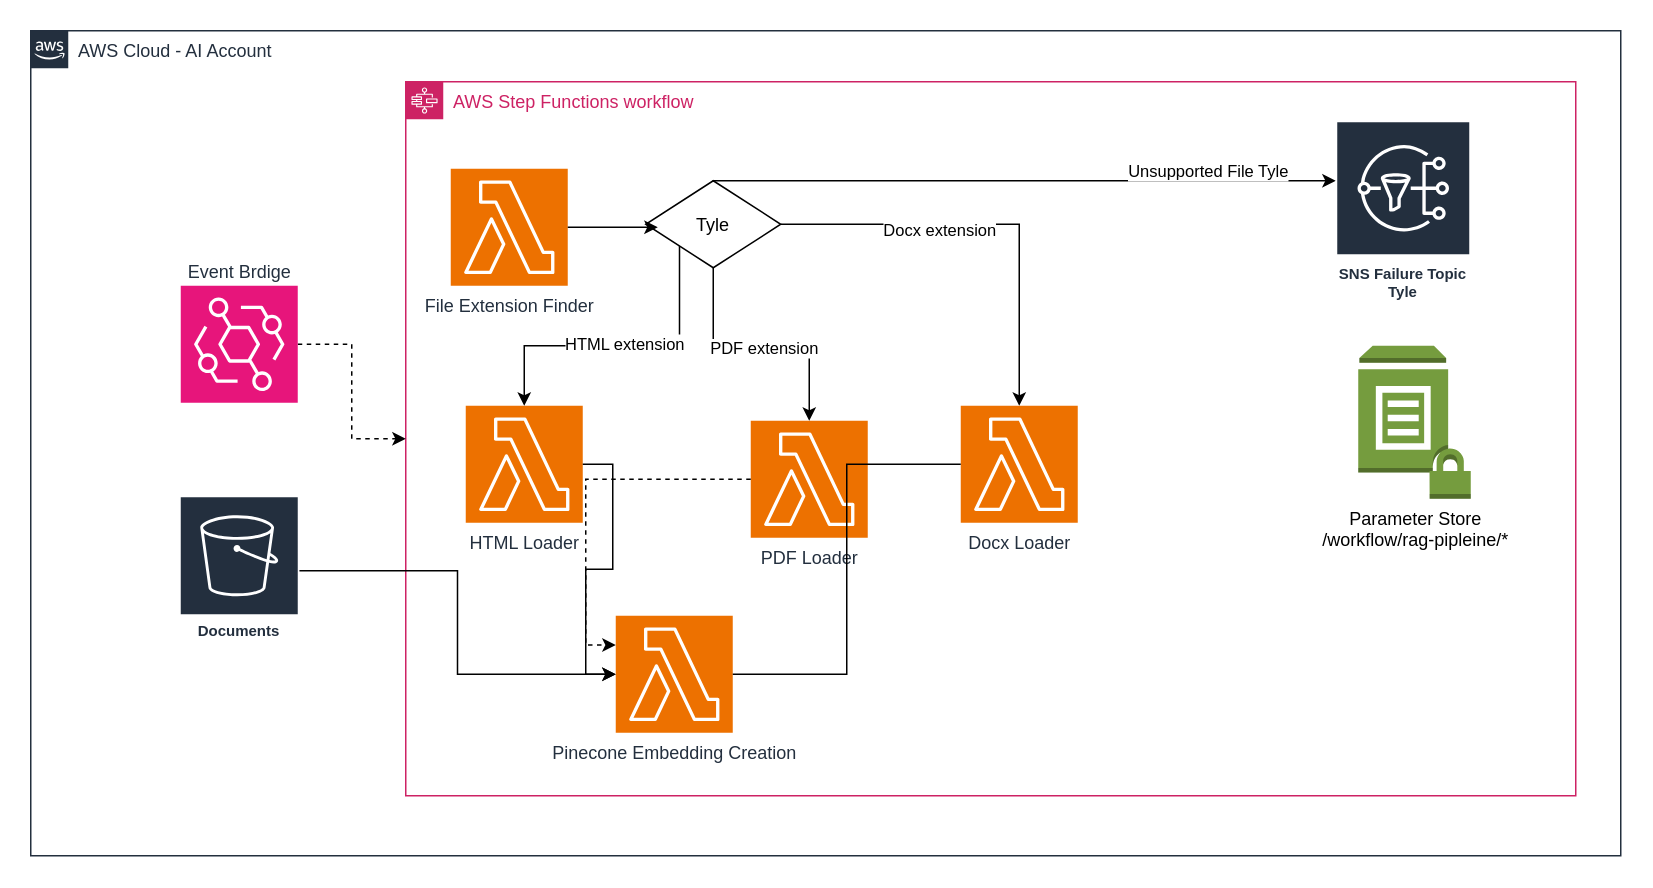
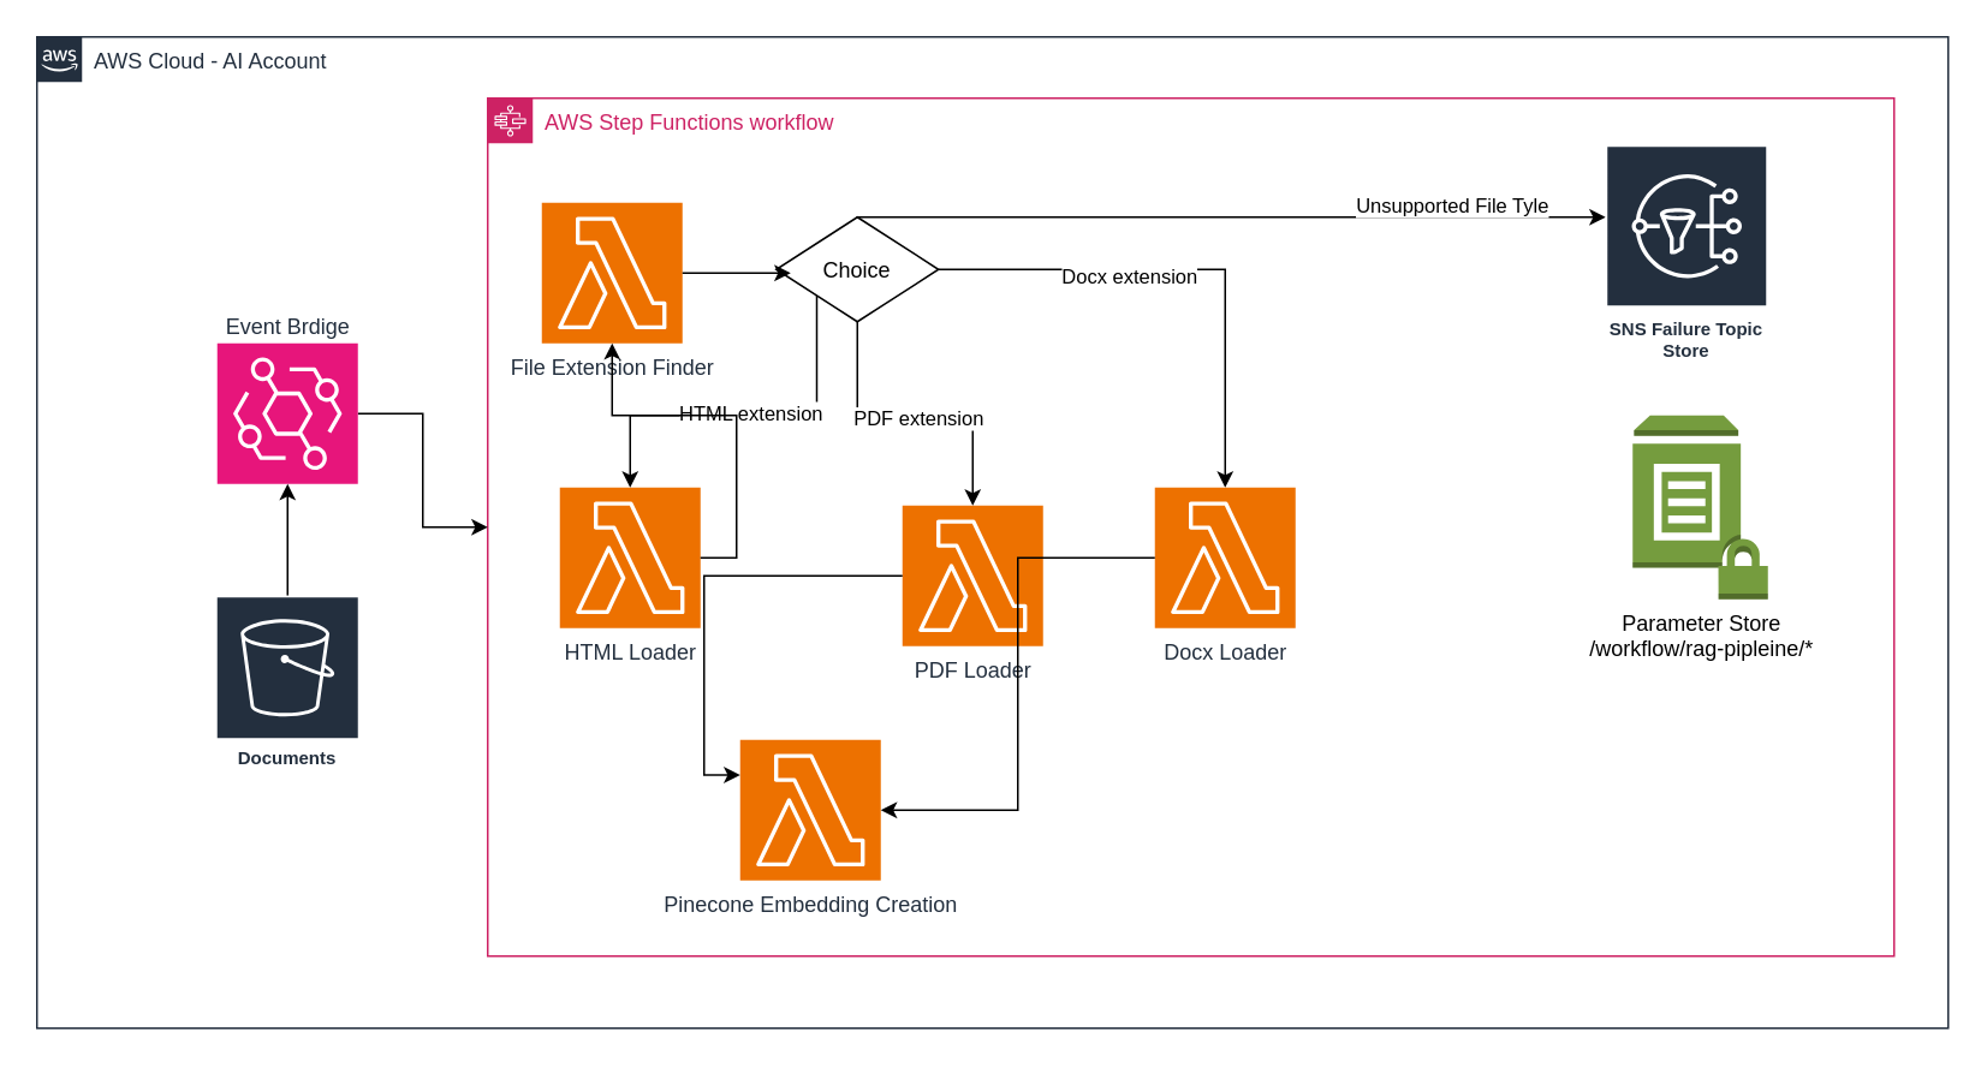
  <mxCell id="0" />
  <mxCell id="1" parent="0" />
  <mxCell id="2" value="AWS Cloud - AI Account" style="points=[[0,0],[0.25,0],[0.5,0],[0.75,0],[1,0],[1,0.25],[1,0.5],[1,0.75],[1,1],[0.75,1],[0.5,1],[0.25,1],[0,1],[0,0.75],[0,0.5],[0,0.25]];outlineConnect=0;gradientColor=none;html=1;whiteSpace=wrap;fontSize=12;fontStyle=0;container=1;pointerEvents=0;collapsible=0;recursiveResize=0;shape=mxgraph.aws4.group;grIcon=mxgraph.aws4.group_aws_cloud_alt;strokeColor=#232F3E;fillColor=none;verticalAlign=top;align=left;spacingLeft=30;fontColor=#232F3E;dashed=0;" vertex="1" parent="1"><mxGeometry x="20" y="20" width="1060" height="550" as="geometry" /></mxCell>
  <mxCell id="3" value="AWS Step Functions workflow" style="points=[[0,0],[0.25,0],[0.5,0],[0.75,0],[1,0],[1,0.25],[1,0.5],[1,0.75],[1,1],[0.75,1],[0.5,1],[0.25,1],[0,1],[0,0.75],[0,0.5],[0,0.25]];outlineConnect=0;gradientColor=none;html=1;whiteSpace=wrap;fontSize=12;fontStyle=0;container=1;pointerEvents=0;collapsible=0;recursiveResize=0;shape=mxgraph.aws4.group;grIcon=mxgraph.aws4.group_aws_step_functions_workflow;strokeColor=#CD2264;fillColor=none;verticalAlign=top;align=left;spacingLeft=30;fontColor=#CD2264;dashed=0;" vertex="1" parent="2"><mxGeometry x="250" y="34" width="780" height="476" as="geometry" /></mxCell>
  <mxCell id="4" value="File Extension Finder" style="sketch=0;points=[[0,0,0],[0.25,0,0],[0.5,0,0],[0.75,0,0],[1,0,0],[0,1,0],[0.25,1,0],[0.5,1,0],[0.75,1,0],[1,1,0],[0,0.25,0],[0,0.5,0],[0,0.75,0],[1,0.25,0],[1,0.5,0],[1,0.75,0]];outlineConnect=0;fontColor=#232F3E;fillColor=#ED7100;strokeColor=#ffffff;dashed=0;verticalLabelPosition=bottom;verticalAlign=top;align=center;html=1;fontSize=12;fontStyle=0;aspect=fixed;shape=mxgraph.aws4.resourceIcon;resIcon=mxgraph.aws4.lambda;" vertex="1" parent="3"><mxGeometry x="30" y="58" width="78" height="78" as="geometry" /></mxCell>
  <mxCell id="5" value="HTML Loader" style="sketch=0;points=[[0,0,0],[0.25,0,0],[0.5,0,0],[0.75,0,0],[1,0,0],[0,1,0],[0.25,1,0],[0.5,1,0],[0.75,1,0],[1,1,0],[0,0.25,0],[0,0.5,0],[0,0.75,0],[1,0.25,0],[1,0.5,0],[1,0.75,0]];outlineConnect=0;fontColor=#232F3E;fillColor=#ED7100;strokeColor=#ffffff;dashed=0;verticalLabelPosition=bottom;verticalAlign=top;align=center;html=1;fontSize=12;fontStyle=0;aspect=fixed;shape=mxgraph.aws4.resourceIcon;resIcon=mxgraph.aws4.lambda;" vertex="1" parent="3"><mxGeometry x="40" y="216" width="78" height="78" as="geometry" /></mxCell>
  <mxCell id="6" style="edgeStyle=orthogonalEdgeStyle;rounded=0;orthogonalLoop=1;jettySize=auto;html=1;exitX=1;exitY=0.5;exitDx=0;exitDy=0;" edge="1" parent="3" source="10" target="13"><mxGeometry relative="1" as="geometry" /></mxCell>
  <mxCell id="7" value="Docx extension" style="edgeLabel;html=1;align=center;verticalAlign=middle;resizable=0;points=[];" vertex="1" connectable="0" parent="6"><mxGeometry x="-0.25" y="-3" relative="1" as="geometry"><mxPoint as="offset" /></mxGeometry></mxCell>
  <mxCell id="8" style="edgeStyle=orthogonalEdgeStyle;rounded=0;orthogonalLoop=1;jettySize=auto;html=1;exitX=0.5;exitY=0;exitDx=0;exitDy=0;" edge="1" parent="3"><mxGeometry relative="1" as="geometry"><mxPoint x="205" y="86" as="sourcePoint" /><mxPoint x="620" y="66" as="targetPoint" /><Array as="points"><mxPoint x="205" y="66" /></Array></mxGeometry></mxCell>
  <mxCell id="9" value="Unsupported File Tyle" style="edgeLabel;html=1;align=center;verticalAlign=bottom;resizable=0;points=[];labelPosition=center;verticalLabelPosition=top;" vertex="1" connectable="0" parent="8"><mxGeometry x="0.605" y="-2" relative="1" as="geometry"><mxPoint as="offset" /></mxGeometry></mxCell>
- <mxCell id="10" value="Tyle" style="rhombus;" vertex="1" parent="3"><mxGeometry x="160" y="66" width="90" height="58" as="geometry" /></mxCell>
+ <mxCell id="10" value="Choice" style="rhombus;" vertex="1" parent="3"><mxGeometry x="160" y="66" width="90" height="58" as="geometry" /></mxCell>
  <mxCell id="11" style="edgeStyle=orthogonalEdgeStyle;rounded=0;orthogonalLoop=1;jettySize=auto;html=1;exitX=1;exitY=0.5;exitDx=0;exitDy=0;exitPerimeter=0;entryX=0.089;entryY=0.534;entryDx=0;entryDy=0;entryPerimeter=0;" edge="1" parent="3" source="4" target="10"><mxGeometry relative="1" as="geometry" /></mxCell>
  <mxCell id="12" value="PDF Loader" style="sketch=0;points=[[0,0,0],[0.25,0,0],[0.5,0,0],[0.75,0,0],[1,0,0],[0,1,0],[0.25,1,0],[0.5,1,0],[0.75,1,0],[1,1,0],[0,0.25,0],[0,0.5,0],[0,0.75,0],[1,0.25,0],[1,0.5,0],[1,0.75,0]];outlineConnect=0;fontColor=#232F3E;fillColor=#ED7100;strokeColor=#ffffff;dashed=0;verticalLabelPosition=bottom;verticalAlign=top;align=center;html=1;fontSize=12;fontStyle=0;aspect=fixed;shape=mxgraph.aws4.resourceIcon;resIcon=mxgraph.aws4.lambda;" vertex="1" parent="3"><mxGeometry x="230" y="226" width="78" height="78" as="geometry" /></mxCell>
  <mxCell id="13" value="Docx Loader" style="sketch=0;points=[[0,0,0],[0.25,0,0],[0.5,0,0],[0.75,0,0],[1,0,0],[0,1,0],[0.25,1,0],[0.5,1,0],[0.75,1,0],[1,1,0],[0,0.25,0],[0,0.5,0],[0,0.75,0],[1,0.25,0],[1,0.5,0],[1,0.75,0]];outlineConnect=0;fontColor=#232F3E;fillColor=#ED7100;strokeColor=#ffffff;dashed=0;verticalLabelPosition=bottom;verticalAlign=top;align=center;html=1;fontSize=12;fontStyle=0;aspect=fixed;shape=mxgraph.aws4.resourceIcon;resIcon=mxgraph.aws4.lambda;" vertex="1" parent="3"><mxGeometry x="370" y="216" width="78" height="78" as="geometry" /></mxCell>
  <mxCell id="14" style="edgeStyle=orthogonalEdgeStyle;rounded=0;orthogonalLoop=1;jettySize=auto;html=1;exitX=0;exitY=1;exitDx=0;exitDy=0;entryX=0.5;entryY=0;entryDx=0;entryDy=0;entryPerimeter=0;" edge="1" parent="3" source="10" target="5"><mxGeometry relative="1" as="geometry"><Array as="points"><mxPoint x="183" y="176" /><mxPoint x="79" y="176" /></Array></mxGeometry></mxCell>
  <mxCell id="15" value="HTML extension" style="edgeLabel;html=1;align=center;verticalAlign=middle;resizable=0;points=[];" vertex="1" connectable="0" parent="14"><mxGeometry x="-0.009" y="-2" relative="1" as="geometry"><mxPoint as="offset" /></mxGeometry></mxCell>
  <mxCell id="16" style="edgeStyle=orthogonalEdgeStyle;rounded=0;orthogonalLoop=1;jettySize=auto;html=1;exitX=0.5;exitY=1;exitDx=0;exitDy=0;entryX=0.5;entryY=0;entryDx=0;entryDy=0;entryPerimeter=0;" edge="1" parent="3" source="10" target="12"><mxGeometry relative="1" as="geometry" /></mxCell>
  <mxCell id="17" value="PDF extension" style="edgeLabel;html=1;align=center;verticalAlign=middle;resizable=0;points=[];" vertex="1" connectable="0" parent="16"><mxGeometry x="0.016" y="-2" relative="1" as="geometry"><mxPoint as="offset" /></mxGeometry></mxCell>
  <mxCell id="18" value="Pinecone Embedding Creation" style="sketch=0;points=[[0,0,0],[0.25,0,0],[0.5,0,0],[0.75,0,0],[1,0,0],[0,1,0],[0.25,1,0],[0.5,1,0],[0.75,1,0],[1,1,0],[0,0.25,0],[0,0.5,0],[0,0.75,0],[1,0.25,0],[1,0.5,0],[1,0.75,0]];outlineConnect=0;fontColor=#232F3E;fillColor=#ED7100;strokeColor=#ffffff;dashed=0;verticalLabelPosition=bottom;verticalAlign=top;align=center;html=1;fontSize=12;fontStyle=0;aspect=fixed;shape=mxgraph.aws4.resourceIcon;resIcon=mxgraph.aws4.lambda;" vertex="1" parent="3"><mxGeometry x="140" y="356" width="78" height="78" as="geometry" /></mxCell>
- <mxCell id="19" style="edgeStyle=orthogonalEdgeStyle;rounded=0;orthogonalLoop=1;jettySize=auto;html=1;exitX=1;exitY=0.5;exitDx=0;exitDy=0;exitPerimeter=0;entryX=0;entryY=0.5;entryDx=0;entryDy=0;entryPerimeter=0;" edge="1" parent="3" source="5" target="18"><mxGeometry relative="1" as="geometry" /></mxCell>
- <mxCell id="20" style="edgeStyle=orthogonalEdgeStyle;rounded=0;orthogonalLoop=1;jettySize=auto;html=1;exitX=0;exitY=0.5;exitDx=0;exitDy=0;exitPerimeter=0;entryX=0;entryY=0.25;entryDx=0;entryDy=0;entryPerimeter=0;dashed=1;" edge="1" parent="3" source="12" target="18"><mxGeometry relative="1" as="geometry" /></mxCell>
- <mxCell id="21" style="edgeStyle=orthogonalEdgeStyle;rounded=0;orthogonalLoop=1;jettySize=auto;html=1;exitX=0;exitY=0.5;exitDx=0;exitDy=0;exitPerimeter=0;entryX=1;entryY=0.5;entryDx=0;entryDy=0;entryPerimeter=0;endArrow=none;" edge="1" parent="3" source="13" target="18"><mxGeometry relative="1" as="geometry" /></mxCell>
- <mxCell id="22" value="SNS Failure Topic Tyle" style="sketch=0;outlineConnect=0;fontColor=#232F3E;gradientColor=none;strokeColor=#ffffff;fillColor=#232F3E;dashed=0;verticalLabelPosition=middle;verticalAlign=bottom;align=center;html=1;whiteSpace=wrap;fontSize=10;fontStyle=1;spacing=3;shape=mxgraph.aws4.productIcon;prIcon=mxgraph.aws4.sns;" vertex="1" parent="3"><mxGeometry x="620" y="26" width="90" height="124" as="geometry" /></mxCell>
+ <mxCell id="19" style="edgeStyle=orthogonalEdgeStyle;rounded=0;orthogonalLoop=1;jettySize=auto;html=1;exitX=1;exitY=0.5;exitDx=0;exitDy=0;exitPerimeter=0;" edge="1" parent="3" source="5" target="4"><mxGeometry relative="1" as="geometry" /></mxCell>
+ <mxCell id="20" style="edgeStyle=orthogonalEdgeStyle;rounded=0;orthogonalLoop=1;jettySize=auto;html=1;exitX=0;exitY=0.5;exitDx=0;exitDy=0;exitPerimeter=0;entryX=0;entryY=0.25;entryDx=0;entryDy=0;entryPerimeter=0;" edge="1" parent="3" source="12" target="18"><mxGeometry relative="1" as="geometry" /></mxCell>
+ <mxCell id="21" style="edgeStyle=orthogonalEdgeStyle;rounded=0;orthogonalLoop=1;jettySize=auto;html=1;exitX=0;exitY=0.5;exitDx=0;exitDy=0;exitPerimeter=0;entryX=1;entryY=0.5;entryDx=0;entryDy=0;entryPerimeter=0;" edge="1" parent="3" source="13" target="18"><mxGeometry relative="1" as="geometry" /></mxCell>
+ <mxCell id="22" value="SNS Failure Topic Store" style="sketch=0;outlineConnect=0;fontColor=#232F3E;gradientColor=none;strokeColor=#ffffff;fillColor=#232F3E;dashed=0;verticalLabelPosition=middle;verticalAlign=bottom;align=center;html=1;whiteSpace=wrap;fontSize=10;fontStyle=1;spacing=3;shape=mxgraph.aws4.productIcon;prIcon=mxgraph.aws4.sns;" vertex="1" parent="3"><mxGeometry x="620" y="26" width="90" height="124" as="geometry" /></mxCell>
  <mxCell id="23" value="&lt;div&gt;Parameter Store&lt;/div&gt;&lt;div&gt;/workflow/rag-pipleine/*&lt;br&gt;&lt;/div&gt;" style="outlineConnect=0;dashed=0;verticalLabelPosition=bottom;verticalAlign=top;align=center;html=1;shape=mxgraph.aws3.parameter_store;fillColor=#759C3E;gradientColor=none;" vertex="1" parent="3"><mxGeometry x="635" y="176" width="75" height="102" as="geometry" /></mxCell>
- <mxCell id="24" style="edgeStyle=orthogonalEdgeStyle;rounded=0;orthogonalLoop=1;jettySize=auto;html=1;exitX=1;exitY=0.5;exitDx=0;exitDy=0;exitPerimeter=0;entryX=0;entryY=0.5;entryDx=0;entryDy=0;dashed=1;" edge="1" parent="2" source="25" target="3"><mxGeometry relative="1" as="geometry" /></mxCell>
+ <mxCell id="24" style="edgeStyle=orthogonalEdgeStyle;rounded=0;orthogonalLoop=1;jettySize=auto;html=1;exitX=1;exitY=0.5;exitDx=0;exitDy=0;exitPerimeter=0;entryX=0;entryY=0.5;entryDx=0;entryDy=0;" edge="1" parent="2" source="25" target="3"><mxGeometry relative="1" as="geometry" /></mxCell>
  <mxCell id="25" value="Event Brdige" style="sketch=0;points=[[0,0,0],[0.25,0,0],[0.5,0,0],[0.75,0,0],[1,0,0],[0,1,0],[0.25,1,0],[0.5,1,0],[0.75,1,0],[1,1,0],[0,0.25,0],[0,0.5,0],[0,0.75,0],[1,0.25,0],[1,0.5,0],[1,0.75,0]];outlineConnect=0;fontColor=#232F3E;fillColor=#E7157B;strokeColor=#ffffff;dashed=0;verticalLabelPosition=top;verticalAlign=bottom;align=center;html=1;fontSize=12;fontStyle=0;aspect=fixed;shape=mxgraph.aws4.resourceIcon;resIcon=mxgraph.aws4.eventbridge;labelPosition=center;" vertex="1" parent="2"><mxGeometry x="100" y="170" width="78" height="78" as="geometry" /></mxCell>
- <mxCell id="26" value="" style="edgeStyle=orthogonalEdgeStyle;rounded=0;orthogonalLoop=1;jettySize=auto;html=1;" edge="1" parent="2" source="27" target="18"><mxGeometry relative="1" as="geometry" /></mxCell>
+ <mxCell id="26" value="" style="edgeStyle=orthogonalEdgeStyle;rounded=0;orthogonalLoop=1;jettySize=auto;html=1;" edge="1" parent="2" source="27" target="25"><mxGeometry relative="1" as="geometry" /></mxCell>
  <mxCell id="27" value="Documents" style="sketch=0;outlineConnect=0;fontColor=#232F3E;gradientColor=none;strokeColor=#ffffff;fillColor=#232F3E;dashed=0;verticalLabelPosition=middle;verticalAlign=bottom;align=center;html=1;whiteSpace=wrap;fontSize=10;fontStyle=1;spacing=3;shape=mxgraph.aws4.productIcon;prIcon=mxgraph.aws4.s3;" vertex="1" parent="2"><mxGeometry x="99" y="310" width="80" height="100" as="geometry" /></mxCell>
